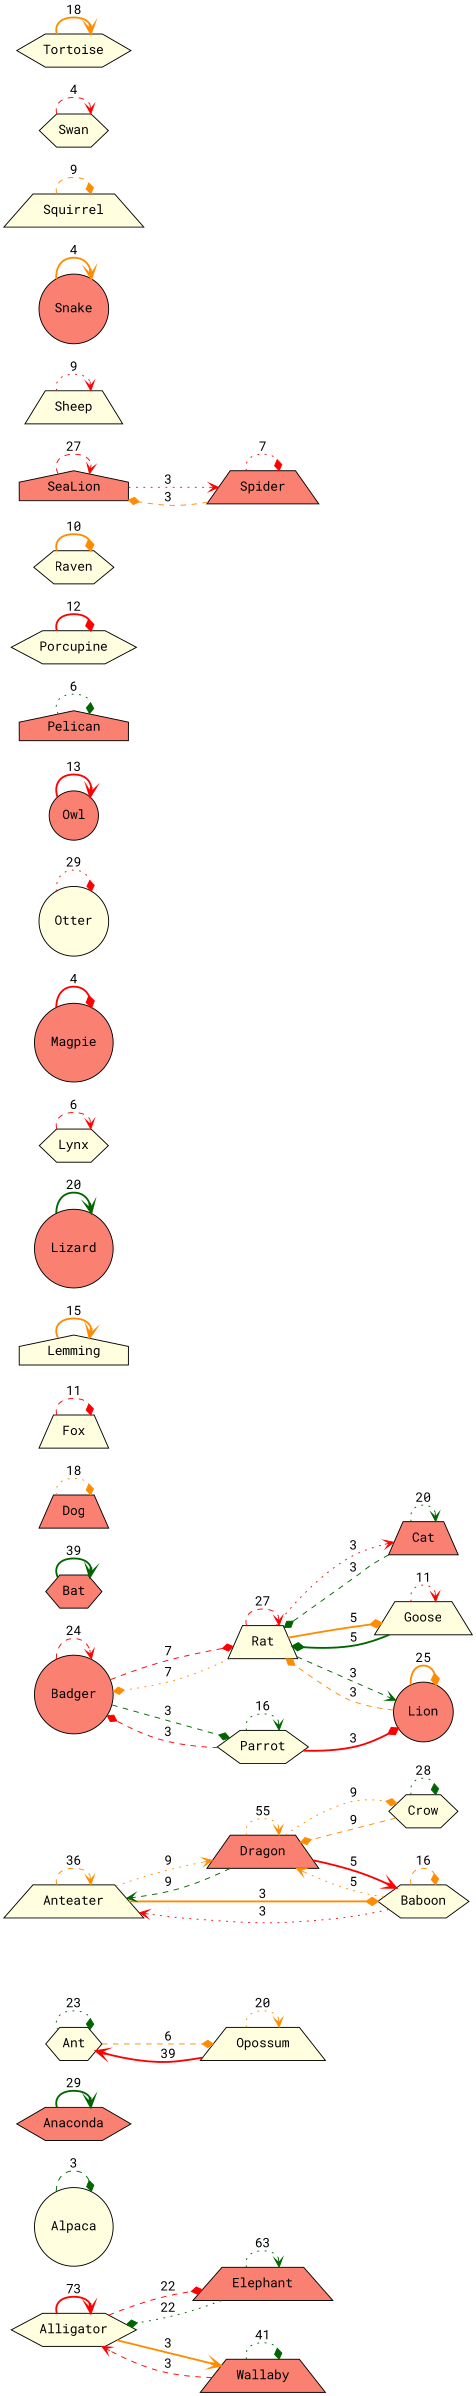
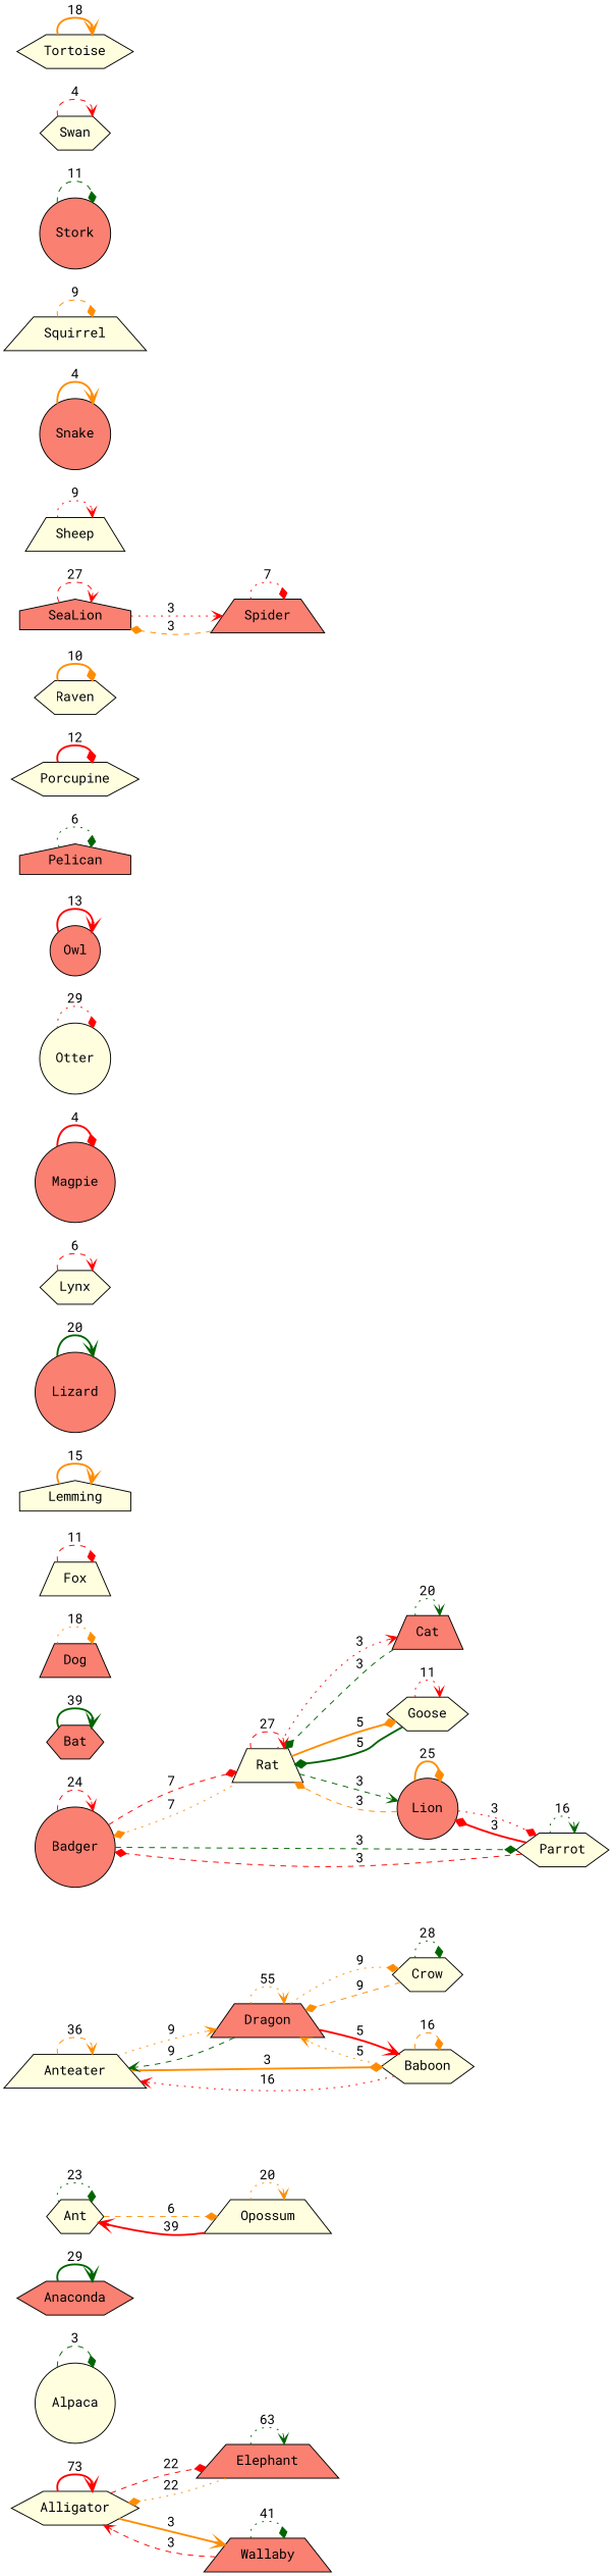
  digraph {
    clusterrank=local
    fontname="Roboto Mono"
    rank=same
    rankdir=LR
    node [fillcolor=lightyellow fontname="Roboto Mono" shape=trapezium style=filled]
    edge [arrowhead=diamond color=red fontname="Roboto Mono" style=dashed]
    Alligator [shape=hexagon]
    Elephant [fillcolor=salmon]
    Wallaby [fillcolor=salmon]
    Alpaca [shape=circle]
    Anaconda [fillcolor=salmon shape=hexagon]
    Ant [shape=hexagon]
    Opossum
    Anteater
    Dragon [fillcolor=salmon]
    Baboon [shape=hexagon]
    Crow [shape=hexagon]
    Badger [fillcolor=salmon shape=circle]
    Rat
    Parrot [shape=hexagon]
    Cat [fillcolor=salmon]
-   Goose
+   Goose [shape=hexagon]
    Lion [fillcolor=salmon shape=circle]
    Bat [fillcolor=salmon shape=hexagon]
    Dog [fillcolor=salmon]
    Fox
    Lemming [shape=house]
    Lizard [fillcolor=salmon shape=circle]
    Lynx [shape=hexagon]
    Magpie [fillcolor=salmon shape=circle]
    Otter [shape=circle]
    Owl [fillcolor=salmon shape=circle]
    Pelican [fillcolor=salmon shape=house]
    Porcupine [shape=hexagon]
    Raven [shape=hexagon]
    SeaLion [fillcolor=salmon shape=house]
    Spider [fillcolor=salmon]
    Sheep
    Snake [fillcolor=salmon shape=circle]
    Squirrel
+   Stork [fillcolor=salmon shape=circle]
    Swan [shape=hexagon]
    Tortoise [shape=hexagon]
    Alligator -> Alligator [arrowhead=vee label=73 style=bold]
    Alligator -> Elephant [label=22]
    Alligator -> Wallaby [arrowhead=vee color=darkorange label=3 style=bold]
-   Elephant -> Alligator [color=darkgreen label=22 style=dotted]
+   Elephant -> Alligator [color=darkorange label=22 style=dotted]
    Elephant -> Elephant [arrowhead=vee color=darkgreen label=63 style=dotted]
    Wallaby -> Alligator [arrowhead=vee label=3]
    Wallaby -> Wallaby [color=darkgreen label=41 style=dotted]
    Alpaca -> Alpaca [color=darkgreen label=3]
    Anaconda -> Anaconda [arrowhead=vee color=darkgreen label=29 style=bold]
    Ant -> Ant [color=darkgreen label=23 style=dotted]
    Ant -> Opossum [color=darkorange label=6]
    Opossum -> Ant [arrowhead=vee label=39 style=bold]
    Opossum -> Opossum [arrowhead=vee color=darkorange label=20 style=dotted]
    Anteater -> Anteater [arrowhead=vee color=darkorange label=36]
    Anteater -> Dragon [arrowhead=vee color=darkorange label=9 style=dotted]
    Anteater -> Baboon [color=darkorange label=3 style=bold]
    Dragon -> Anteater [arrowhead=vee color=darkgreen label=9]
    Dragon -> Dragon [arrowhead=vee color=darkorange label=55 style=dotted]
    Dragon -> Baboon [arrowhead=vee label=5 style=bold]
    Dragon -> Crow [color=darkorange label=9 style=dotted]
-   Baboon -> Anteater [arrowhead=vee label=3 style=dotted]
+   Baboon -> Anteater [arrowhead=vee label=16 style=dotted]
    Baboon -> Dragon [arrowhead=vee color=darkorange label=5 style=dotted]
    Baboon -> Baboon [color=darkorange label=16]
    Crow -> Dragon [color=darkorange label=9]
    Crow -> Crow [color=darkgreen label=28 style=dotted]
    Badger -> Badger [arrowhead=vee label=24]
    Badger -> Rat [label=7]
    Badger -> Parrot [color=darkgreen label=3]
    Rat -> Badger [color=darkorange label=7 style=dotted]
    Rat -> Rat [arrowhead=vee label=27]
    Rat -> Cat [arrowhead=vee label=3 style=dotted]
    Rat -> Goose [color=darkorange label=5 style=bold]
    Rat -> Lion [arrowhead=vee color=darkgreen label=3]
    Parrot -> Badger [label=3]
    Parrot -> Parrot [arrowhead=vee color=darkgreen label=16 style=dotted]
    Parrot -> Lion [label=3 style=bold]
    Cat -> Rat [color=darkgreen label=3]
    Cat -> Cat [arrowhead=vee color=darkgreen label=20 style=dotted]
    Goose -> Rat [color=darkgreen label=5 style=bold]
    Goose -> Goose [arrowhead=vee label=11 style=dotted]
    Lion -> Rat [color=darkorange label=3]
+   Lion -> Parrot [label=3 style=dotted]
    Lion -> Lion [color=darkorange label=25 style=bold]
    Bat -> Bat [arrowhead=vee color=darkgreen label=39 style=bold]
    Dog -> Dog [color=darkorange label=18 style=dotted]
    Fox -> Fox [label=11]
    Lemming -> Lemming [arrowhead=vee color=darkorange label=15 style=bold]
    Lizard -> Lizard [arrowhead=vee color=darkgreen label=20 style=bold]
    Lynx -> Lynx [arrowhead=vee label=6]
    Magpie -> Magpie [label=4 style=bold]
    Otter -> Otter [label=29 style=dotted]
    Owl -> Owl [arrowhead=vee label=13 style=bold]
    Pelican -> Pelican [color=darkgreen label=6 style=dotted]
    Porcupine -> Porcupine [label=12 style=bold]
    Raven -> Raven [color=darkorange label=10 style=bold]
    SeaLion -> SeaLion [arrowhead=vee label=27]
    SeaLion -> Spider [arrowhead=vee label=3 style=dotted]
    Spider -> SeaLion [color=darkorange label=3]
    Spider -> Spider [label=7 style=dotted]
    Sheep -> Sheep [arrowhead=vee label=9 style=dotted]
    Snake -> Snake [arrowhead=vee color=darkorange label=4 style=bold]
    Squirrel -> Squirrel [color=darkorange label=9]
+   Stork -> Stork [color=darkgreen label=11]
    Swan -> Swan [arrowhead=vee label=4]
    Tortoise -> Tortoise [arrowhead=vee color=darkorange label=18 style=bold]
  }
